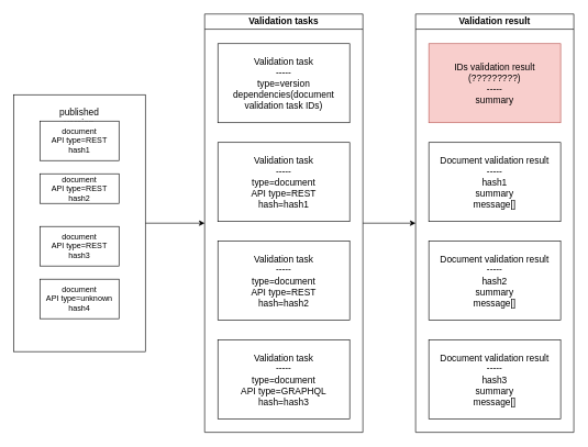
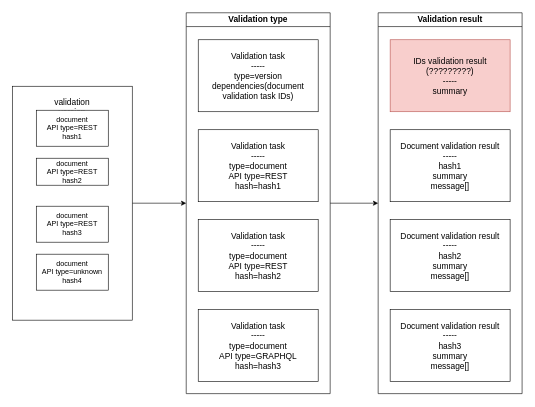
  <mxCell id="0" />
  <mxCell id="1" parent="0" />
  <mxCell id="2" style="edgeStyle=orthogonalEdgeStyle;rounded=0;orthogonalLoop=1;jettySize=auto;html=1;exitX=1;exitY=0.5;exitDx=0;exitDy=0;entryX=0;entryY=0.5;entryDx=0;entryDy=0;" edge="1" parent="1" source="3" target="9"><mxGeometry relative="1" as="geometry" /></mxCell>
- <mxCell id="3" value="published&lt;br style=&quot;font-size: 14px;&quot;&gt;version&lt;br style=&quot;font-size: 14px;&quot;&gt;&lt;br style=&quot;font-size: 14px;&quot;&gt;&lt;br style=&quot;font-size: 14px;&quot;&gt;&lt;br style=&quot;font-size: 14px;&quot;&gt;&lt;br style=&quot;font-size: 14px;&quot;&gt;&lt;br style=&quot;font-size: 14px;&quot;&gt;&lt;br style=&quot;font-size: 14px;&quot;&gt;&lt;br style=&quot;font-size: 14px;&quot;&gt;&lt;br style=&quot;font-size: 14px;&quot;&gt;&lt;br style=&quot;font-size: 14px;&quot;&gt;&lt;br style=&quot;font-size: 14px;&quot;&gt;&lt;br style=&quot;font-size: 14px;&quot;&gt;&lt;br style=&quot;font-size: 14px;&quot;&gt;&lt;br style=&quot;font-size: 14px;&quot;&gt;&lt;br style=&quot;font-size: 14px;&quot;&gt;&lt;div style=&quot;font-size: 14px;&quot;&gt;&lt;br style=&quot;font-size: 14px;&quot;&gt;&lt;/div&gt;&lt;div style=&quot;font-size: 14px;&quot;&gt;&lt;br&gt;&lt;/div&gt;&lt;div style=&quot;font-size: 14px;&quot;&gt;&lt;br&gt;&lt;/div&gt;&lt;div style=&quot;font-size: 14px;&quot;&gt;&lt;br&gt;&lt;/div&gt;&lt;div style=&quot;font-size: 14px;&quot;&gt;&lt;br&gt;&lt;/div&gt;" style="rounded=0;whiteSpace=wrap;html=1;fontSize=14;" vertex="1" parent="1"><mxGeometry x="20" y="143" width="200" height="390" as="geometry" /></mxCell>
+ <mxCell id="3" value="validation&lt;br style=&quot;font-size: 14px;&quot;&gt;version&lt;br style=&quot;font-size: 14px;&quot;&gt;&lt;br style=&quot;font-size: 14px;&quot;&gt;&lt;br style=&quot;font-size: 14px;&quot;&gt;&lt;br style=&quot;font-size: 14px;&quot;&gt;&lt;br style=&quot;font-size: 14px;&quot;&gt;&lt;br style=&quot;font-size: 14px;&quot;&gt;&lt;br style=&quot;font-size: 14px;&quot;&gt;&lt;br style=&quot;font-size: 14px;&quot;&gt;&lt;br style=&quot;font-size: 14px;&quot;&gt;&lt;br style=&quot;font-size: 14px;&quot;&gt;&lt;br style=&quot;font-size: 14px;&quot;&gt;&lt;br style=&quot;font-size: 14px;&quot;&gt;&lt;br style=&quot;font-size: 14px;&quot;&gt;&lt;br style=&quot;font-size: 14px;&quot;&gt;&lt;br style=&quot;font-size: 14px;&quot;&gt;&lt;div style=&quot;font-size: 14px;&quot;&gt;&lt;br style=&quot;font-size: 14px;&quot;&gt;&lt;/div&gt;&lt;div style=&quot;font-size: 14px;&quot;&gt;&lt;br&gt;&lt;/div&gt;&lt;div style=&quot;font-size: 14px;&quot;&gt;&lt;br&gt;&lt;/div&gt;&lt;div style=&quot;font-size: 14px;&quot;&gt;&lt;br&gt;&lt;/div&gt;&lt;div style=&quot;font-size: 14px;&quot;&gt;&lt;br&gt;&lt;/div&gt;" style="rounded=0;whiteSpace=wrap;html=1;fontSize=14;" vertex="1" parent="1"><mxGeometry x="20" y="143" width="200" height="390" as="geometry" /></mxCell>
  <mxCell id="4" value="document&lt;br&gt;API type=REST&lt;br&gt;hash1" style="rounded=0;whiteSpace=wrap;html=1;" vertex="1" parent="1"><mxGeometry x="60" y="183" width="120" height="60" as="geometry" /></mxCell>
  <mxCell id="5" value="document&lt;br&gt;API type=REST&lt;br&gt;hash3" style="rounded=0;whiteSpace=wrap;html=1;" vertex="1" parent="1"><mxGeometry x="60" y="343" width="120" height="60" as="geometry" /></mxCell>
  <mxCell id="6" value="document&lt;br&gt;API type=unknown&lt;br&gt;hash4" style="rounded=0;whiteSpace=wrap;html=1;" vertex="1" parent="1"><mxGeometry x="60" y="423" width="120" height="60" as="geometry" /></mxCell>
  <mxCell id="7" value="document&lt;br&gt;API type=REST&lt;br&gt;hash2" style="rounded=0;whiteSpace=wrap;html=1;" vertex="1" parent="1"><mxGeometry x="60" y="263" width="120" height="45" as="geometry" /></mxCell>
  <mxCell id="8" style="edgeStyle=orthogonalEdgeStyle;rounded=0;orthogonalLoop=1;jettySize=auto;html=1;exitX=1;exitY=0.5;exitDx=0;exitDy=0;entryX=0;entryY=0.5;entryDx=0;entryDy=0;" edge="1" parent="1" source="9" target="14"><mxGeometry relative="1" as="geometry" /></mxCell>
- <mxCell id="9" value="&lt;font style=&quot;font-size: 14px;&quot;&gt;Validation tasks&lt;/font&gt;" style="swimlane;whiteSpace=wrap;html=1;" vertex="1" parent="1"><mxGeometry x="310" y="20.5" width="240" height="635" as="geometry" /></mxCell>
+ <mxCell id="9" value="&lt;font style=&quot;font-size: 14px;&quot;&gt;Validation type&lt;/font&gt;" style="swimlane;whiteSpace=wrap;html=1;" vertex="1" parent="1"><mxGeometry x="310" y="20.5" width="240" height="635" as="geometry" /></mxCell>
  <mxCell id="10" value="Validation task&lt;br&gt;-----&lt;br style=&quot;font-size: 14px;&quot;&gt;type=version&lt;br&gt;dependencies(document validation task IDs)" style="rounded=0;whiteSpace=wrap;html=1;fontSize=14;" vertex="1" parent="9"><mxGeometry x="20" y="45" width="200" height="120" as="geometry" /></mxCell>
  <mxCell id="11" value="Validation task&lt;br&gt;-----&lt;br style=&quot;font-size: 14px;&quot;&gt;type=document&lt;div&gt;API type=REST&lt;/div&gt;&lt;div&gt;hash=hash1&lt;/div&gt;" style="rounded=0;whiteSpace=wrap;html=1;fontSize=14;" vertex="1" parent="9"><mxGeometry x="20" y="195" width="200" height="120" as="geometry" /></mxCell>
  <mxCell id="12" value="Validation task&lt;br&gt;-----&lt;br style=&quot;font-size: 14px;&quot;&gt;type=document&lt;div&gt;API type=REST&lt;/div&gt;&lt;div&gt;hash=hash2&lt;/div&gt;" style="rounded=0;whiteSpace=wrap;html=1;fontSize=14;" vertex="1" parent="9"><mxGeometry x="20" y="345" width="200" height="120" as="geometry" /></mxCell>
  <mxCell id="13" value="Validation task&lt;br&gt;-----&lt;br style=&quot;font-size: 14px;&quot;&gt;type=document&lt;div&gt;API type=GRAPHQL&lt;/div&gt;&lt;div&gt;hash=hash3&lt;/div&gt;" style="rounded=0;whiteSpace=wrap;html=1;fontSize=14;" vertex="1" parent="9"><mxGeometry x="20" y="495" width="200" height="120" as="geometry" /></mxCell>
  <mxCell id="14" value="&lt;font style=&quot;font-size: 14px;&quot;&gt;Validation result&lt;/font&gt;" style="swimlane;whiteSpace=wrap;html=1;" vertex="1" parent="1"><mxGeometry x="630" y="20.5" width="240" height="635" as="geometry" /></mxCell>
  <mxCell id="15" value="IDs validation result&lt;br style=&quot;border-color: var(--border-color);&quot;&gt;(?????????)&lt;br style=&quot;border-color: var(--border-color);&quot;&gt;-----&lt;br style=&quot;border-color: var(--border-color);&quot;&gt;summary" style="rounded=0;whiteSpace=wrap;html=1;fontSize=14;fillColor=#f8cecc;strokeColor=#b85450;" vertex="1" parent="14"><mxGeometry x="20" y="45" width="200" height="120" as="geometry" /></mxCell>
  <mxCell id="16" value="Document validation result&lt;br style=&quot;border-color: var(--border-color);&quot;&gt;-----&lt;br style=&quot;border-color: var(--border-color);&quot;&gt;hash1&lt;br style=&quot;border-color: var(--border-color);&quot;&gt;summary&lt;br style=&quot;border-color: var(--border-color);&quot;&gt;message[]" style="rounded=0;whiteSpace=wrap;html=1;fontSize=14;" vertex="1" parent="14"><mxGeometry x="20" y="195" width="200" height="120" as="geometry" /></mxCell>
  <mxCell id="17" value="Document validation result&lt;br style=&quot;border-color: var(--border-color);&quot;&gt;-----&lt;br style=&quot;border-color: var(--border-color);&quot;&gt;hash2&lt;br style=&quot;border-color: var(--border-color);&quot;&gt;summary&lt;br style=&quot;border-color: var(--border-color);&quot;&gt;message[]" style="rounded=0;whiteSpace=wrap;html=1;fontSize=14;" vertex="1" parent="14"><mxGeometry x="20" y="345" width="200" height="120" as="geometry" /></mxCell>
  <mxCell id="18" value="Document validation result&lt;br style=&quot;border-color: var(--border-color);&quot;&gt;-----&lt;br style=&quot;border-color: var(--border-color);&quot;&gt;hash3&lt;br style=&quot;border-color: var(--border-color);&quot;&gt;summary&lt;br style=&quot;border-color: var(--border-color);&quot;&gt;message[]" style="rounded=0;whiteSpace=wrap;html=1;fontSize=14;" vertex="1" parent="14"><mxGeometry x="20" y="495" width="200" height="120" as="geometry" /></mxCell>
